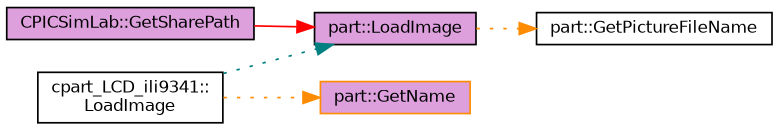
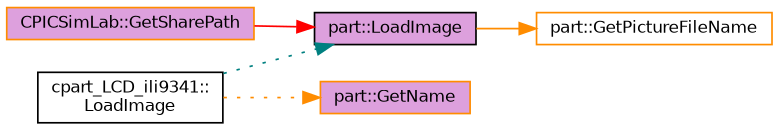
  digraph {
    rankdir=LR
    node [color=black fillcolor=plum fontname=Helvetica fontsize=10 shape=record style=filled]
    edge [color=darkorange fontname=Helvetica fontsize=10 labelfontname=Helvetica labelfontsize=10 style=dotted]
    n1 [fillcolor=white fontcolor=black height=0.2 label="cpart_LCD_ili9341::\lLoadImage" width=0.4]
    n2 [height=0.2 label="part::LoadImage" width=0.4]
    n3 [color=darkorange height=0.2 label="part::GetName" width=0.4]
-   n4 [fillcolor=white height=0.2 label="part::GetPictureFileName" width=0.4]
-   n5 [height=0.2 label="CPICSimLab::GetSharePath" width=0.4]
+   n4 [color=darkorange fillcolor=white height=0.2 label="part::GetPictureFileName" width=0.4]
+   n5 [color=darkorange height=0.2 label="CPICSimLab::GetSharePath" width=0.4]
    n1 -> n2 [color=teal]
    n1 -> n3
-   n2 -> n4
+   n2 -> n4 [style=solid]
    n5 -> n2 [color=red style=solid]
  }
